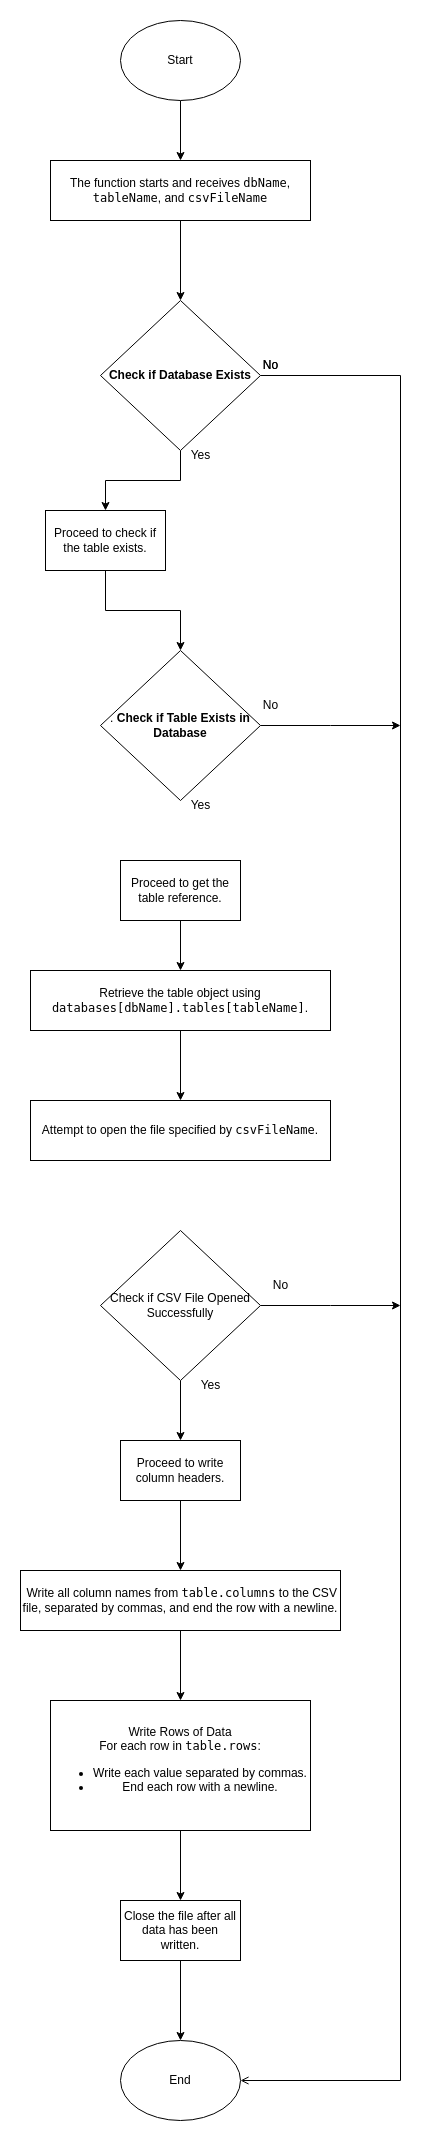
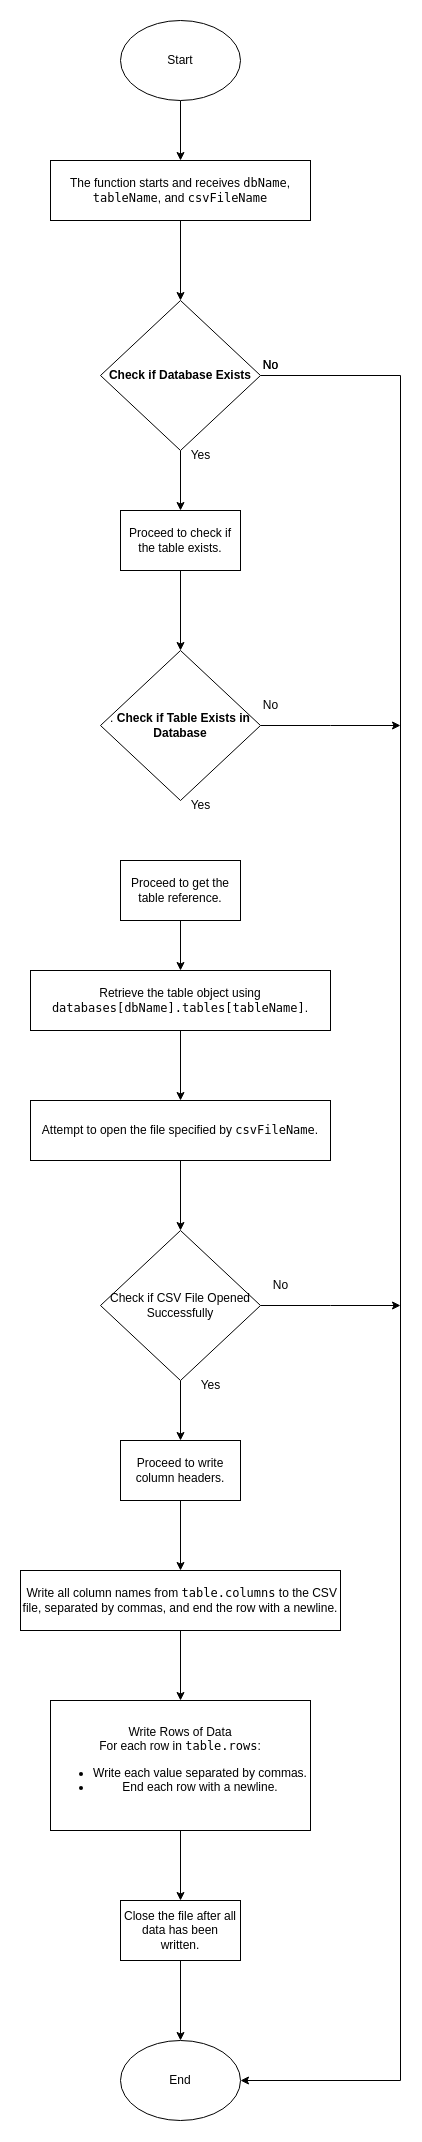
  <mxCell id="0" />
  <mxCell id="1" parent="0" />
  <mxCell id="2" value="" style="edgeStyle=orthogonalEdgeStyle;rounded=0;orthogonalLoop=1;jettySize=auto;html=1;" edge="1" parent="1" source="3" target="5"><mxGeometry relative="1" as="geometry" /></mxCell>
  <mxCell id="3" value="Start" style="ellipse;whiteSpace=wrap;html=1;" vertex="1" parent="1"><mxGeometry x="120" y="20" width="120" height="80" as="geometry" /></mxCell>
  <mxCell id="4" style="edgeStyle=orthogonalEdgeStyle;rounded=0;orthogonalLoop=1;jettySize=auto;html=1;entryX=0.5;entryY=0;entryDx=0;entryDy=0;" edge="1" parent="1" source="5" target="8"><mxGeometry relative="1" as="geometry" /></mxCell>
  <mxCell id="5" value="The function starts and receives &lt;code&gt;dbName&lt;/code&gt;, &lt;code&gt;tableName&lt;/code&gt;, and &lt;code&gt;csvFileName&lt;/code&gt;" style="rounded=0;whiteSpace=wrap;html=1;" vertex="1" parent="1"><mxGeometry x="50" y="160" width="260" height="60" as="geometry" /></mxCell>
  <mxCell id="6" style="edgeStyle=orthogonalEdgeStyle;rounded=0;orthogonalLoop=1;jettySize=auto;html=1;entryX=0.5;entryY=0;entryDx=0;entryDy=0;" edge="1" parent="1" source="8" target="10"><mxGeometry relative="1" as="geometry" /></mxCell>
- <mxCell id="7" style="edgeStyle=orthogonalEdgeStyle;rounded=0;orthogonalLoop=1;jettySize=auto;html=1;entryX=1;entryY=0.5;entryDx=0;entryDy=0;endArrow=open;" edge="1" parent="1" source="8" target="30"><mxGeometry relative="1" as="geometry"><Array as="points"><mxPoint x="400" y="375" /><mxPoint x="400" y="2080" /></Array></mxGeometry></mxCell>
+ <mxCell id="7" style="edgeStyle=orthogonalEdgeStyle;rounded=0;orthogonalLoop=1;jettySize=auto;html=1;entryX=1;entryY=0.5;entryDx=0;entryDy=0;" edge="1" parent="1" source="8" target="30"><mxGeometry relative="1" as="geometry"><Array as="points"><mxPoint x="400" y="375" /><mxPoint x="400" y="2080" /></Array></mxGeometry></mxCell>
  <mxCell id="8" value="&lt;strong&gt;Check if Database Exists&lt;/strong&gt;" style="rhombus;whiteSpace=wrap;html=1;" vertex="1" parent="1"><mxGeometry x="100" y="300" width="160" height="150" as="geometry" /></mxCell>
  <mxCell id="9" value="" style="edgeStyle=orthogonalEdgeStyle;rounded=0;orthogonalLoop=1;jettySize=auto;html=1;" edge="1" parent="1" source="10" target="12"><mxGeometry relative="1" as="geometry" /></mxCell>
- <mxCell id="10" value="Proceed to check if the table exists." style="rounded=0;whiteSpace=wrap;html=1;" vertex="1" parent="1"><mxGeometry x="45" y="510" width="120" height="60" as="geometry" /></mxCell>
+ <mxCell id="10" value="Proceed to check if the table exists." style="rounded=0;whiteSpace=wrap;html=1;" vertex="1" parent="1"><mxGeometry x="120" y="510" width="120" height="60" as="geometry" /></mxCell>
  <mxCell id="11" style="edgeStyle=orthogonalEdgeStyle;rounded=0;orthogonalLoop=1;jettySize=auto;html=1;" edge="1" parent="1" source="12"><mxGeometry relative="1" as="geometry"><mxPoint x="400" y="725" as="targetPoint" /></mxGeometry></mxCell>
  <mxCell id="12" value=". &lt;strong&gt;Check if Table Exists in Database&lt;/strong&gt;" style="rhombus;whiteSpace=wrap;html=1;" vertex="1" parent="1"><mxGeometry x="100" y="650" width="160" height="150" as="geometry" /></mxCell>
  <mxCell id="13" value="" style="edgeStyle=orthogonalEdgeStyle;rounded=0;orthogonalLoop=1;jettySize=auto;html=1;" edge="1" parent="1" source="14" target="16"><mxGeometry relative="1" as="geometry" /></mxCell>
  <mxCell id="14" value="Proceed to get the table reference." style="rounded=0;whiteSpace=wrap;html=1;" vertex="1" parent="1"><mxGeometry x="120" y="860" width="120" height="60" as="geometry" /></mxCell>
  <mxCell id="15" value="" style="edgeStyle=orthogonalEdgeStyle;rounded=0;orthogonalLoop=1;jettySize=auto;html=1;" edge="1" parent="1" source="16" target="18"><mxGeometry relative="1" as="geometry" /></mxCell>
  <mxCell id="16" value="Retrieve the table object using &lt;code&gt;databases[dbName].tables[tableName]&lt;/code&gt;." style="rounded=0;whiteSpace=wrap;html=1;" vertex="1" parent="1"><mxGeometry x="30" y="970" width="300" height="60" as="geometry" /></mxCell>
+ <mxCell id="17" value="" style="edgeStyle=orthogonalEdgeStyle;rounded=0;orthogonalLoop=1;jettySize=auto;html=1;" edge="1" parent="1" source="18" target="21"><mxGeometry relative="1" as="geometry" /></mxCell>
  <mxCell id="18" value="Attempt to open the file specified by &lt;code&gt;csvFileName&lt;/code&gt;." style="rounded=0;whiteSpace=wrap;html=1;" vertex="1" parent="1"><mxGeometry x="30" y="1100" width="300" height="60" as="geometry" /></mxCell>
  <mxCell id="19" value="" style="edgeStyle=orthogonalEdgeStyle;rounded=0;orthogonalLoop=1;jettySize=auto;html=1;" edge="1" parent="1" source="21" target="23"><mxGeometry relative="1" as="geometry" /></mxCell>
  <mxCell id="20" style="edgeStyle=orthogonalEdgeStyle;rounded=0;orthogonalLoop=1;jettySize=auto;html=1;" edge="1" parent="1" source="21"><mxGeometry relative="1" as="geometry"><mxPoint x="400" y="1305" as="targetPoint" /></mxGeometry></mxCell>
  <mxCell id="21" value="Check if CSV File Opened Successfully" style="rhombus;whiteSpace=wrap;html=1;" vertex="1" parent="1"><mxGeometry x="100" y="1230" width="160" height="150" as="geometry" /></mxCell>
  <mxCell id="22" value="" style="edgeStyle=orthogonalEdgeStyle;rounded=0;orthogonalLoop=1;jettySize=auto;html=1;" edge="1" parent="1" source="23" target="25"><mxGeometry relative="1" as="geometry" /></mxCell>
  <mxCell id="23" value="Proceed to write column headers." style="rounded=0;whiteSpace=wrap;html=1;" vertex="1" parent="1"><mxGeometry x="120" y="1440" width="120" height="60" as="geometry" /></mxCell>
  <mxCell id="24" value="" style="edgeStyle=orthogonalEdgeStyle;rounded=0;orthogonalLoop=1;jettySize=auto;html=1;" edge="1" parent="1" source="25" target="27"><mxGeometry relative="1" as="geometry" /></mxCell>
  <mxCell id="25" value="&amp;nbsp;Write all column names from &lt;code&gt;table.columns&lt;/code&gt; to the CSV file, separated by commas, and end the row with a newline." style="rounded=0;whiteSpace=wrap;html=1;" vertex="1" parent="1"><mxGeometry x="20" y="1570" width="320" height="60" as="geometry" /></mxCell>
  <mxCell id="26" value="" style="edgeStyle=orthogonalEdgeStyle;rounded=0;orthogonalLoop=1;jettySize=auto;html=1;" edge="1" parent="1" source="27" target="29"><mxGeometry relative="1" as="geometry" /></mxCell>
  <mxCell id="27" value="Write Rows of Data&lt;div&gt;For each row in &lt;code&gt;table.rows&lt;/code&gt;:&lt;ul&gt;&lt;li&gt;Write each value separated by commas.&lt;/li&gt;&lt;li&gt;End each row with a newline.&lt;/li&gt;&lt;/ul&gt;&lt;/div&gt;" style="rounded=0;whiteSpace=wrap;html=1;" vertex="1" parent="1"><mxGeometry x="50" y="1700" width="260" height="130" as="geometry" /></mxCell>
  <mxCell id="28" value="" style="edgeStyle=orthogonalEdgeStyle;rounded=0;orthogonalLoop=1;jettySize=auto;html=1;" edge="1" parent="1" source="29" target="30"><mxGeometry relative="1" as="geometry" /></mxCell>
  <mxCell id="29" value="Close the file after all data has been written." style="rounded=0;whiteSpace=wrap;html=1;" vertex="1" parent="1"><mxGeometry x="120" y="1900" width="120" height="60" as="geometry" /></mxCell>
  <mxCell id="30" value="End" style="ellipse;whiteSpace=wrap;html=1;" vertex="1" parent="1"><mxGeometry x="120" y="2040" width="120" height="80" as="geometry" /></mxCell>
  <mxCell id="31" value="No" style="text;html=1;align=center;verticalAlign=middle;resizable=0;points=[];autosize=1;strokeColor=none;fillColor=none;" vertex="1" parent="1"><mxGeometry x="250" y="350" width="40" height="30" as="geometry" /></mxCell>
  <mxCell id="32" value="No" style="text;html=1;align=center;verticalAlign=middle;resizable=0;points=[];autosize=1;strokeColor=none;fillColor=none;" vertex="1" parent="1"><mxGeometry x="250" y="350" width="40" height="30" as="geometry" /></mxCell>
  <mxCell id="33" value="No" style="text;html=1;align=center;verticalAlign=middle;resizable=0;points=[];autosize=1;strokeColor=none;fillColor=none;" vertex="1" parent="1"><mxGeometry x="250" y="690" width="40" height="30" as="geometry" /></mxCell>
  <mxCell id="34" value="No" style="text;html=1;align=center;verticalAlign=middle;resizable=0;points=[];autosize=1;strokeColor=none;fillColor=none;" vertex="1" parent="1"><mxGeometry x="260" y="1270" width="40" height="30" as="geometry" /></mxCell>
  <mxCell id="35" value="Yes" style="text;html=1;align=center;verticalAlign=middle;resizable=0;points=[];autosize=1;strokeColor=none;fillColor=none;" vertex="1" parent="1"><mxGeometry x="180" y="440" width="40" height="30" as="geometry" /></mxCell>
  <mxCell id="36" value="Yes" style="text;html=1;align=center;verticalAlign=middle;resizable=0;points=[];autosize=1;strokeColor=none;fillColor=none;" vertex="1" parent="1"><mxGeometry x="180" y="790" width="40" height="30" as="geometry" /></mxCell>
  <mxCell id="37" value="Yes" style="text;html=1;align=center;verticalAlign=middle;resizable=0;points=[];autosize=1;strokeColor=none;fillColor=none;" vertex="1" parent="1"><mxGeometry x="190" y="1370" width="40" height="30" as="geometry" /></mxCell>
